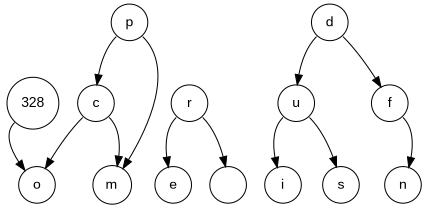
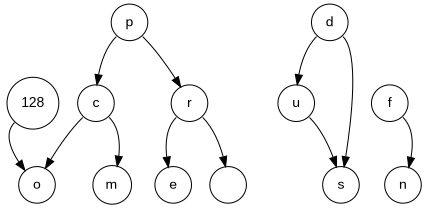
  digraph {
    node [fontname=Arial shape=circle]
    edge [tailport=sw]
    n1 [label=p width=0.5]
    n2 [label=c width=0.5]
    n3 [label=r width=0.5]
    n4 [label=d width=0.5]
    n5 [label=u width=0.5]
    n6 [label=f width=0.5]
    n7 [label=m width=0.5]
    n8 [label=o width=0.5]
    n9 [label=e width=0.5]
    n10 [label=" " width=0.5]
-   n11 [label=i width=0.5]
    n12 [label=s width=0.5]
    n13 [label=n width=0.5]
-   n14 [label=328 width=0.5]
+   n14 [label=128 width=0.5]
    n1 -> n2
-   n1 -> n7 [tailport=se]
+   n1 -> n3 [tailport=se]
    n2 -> n7 [tailport=se]
    n2 -> n8
    n3 -> n9
    n3 -> n10 [tailport=se]
    n4 -> n5
-   n4 -> n6 [tailport=se]
-   n5 -> n11
+   n4 -> n12 [tailport=se]
    n5 -> n12 [tailport=se]
    n6 -> n13 [tailport=se]
    n14 -> n8
  }
